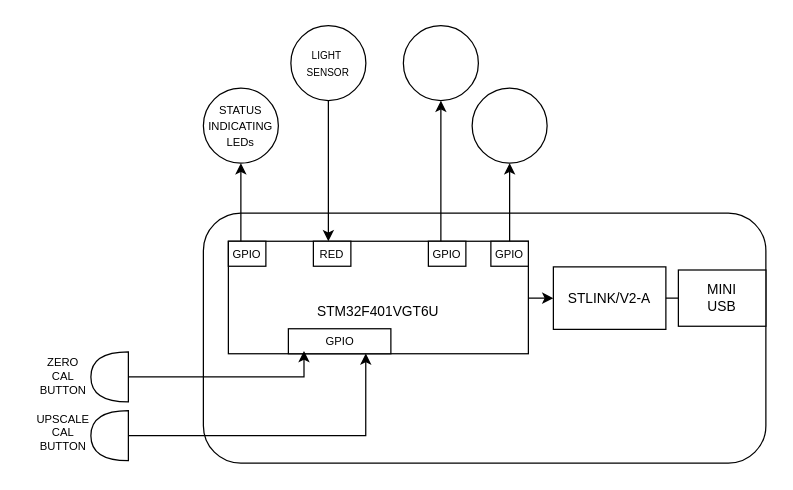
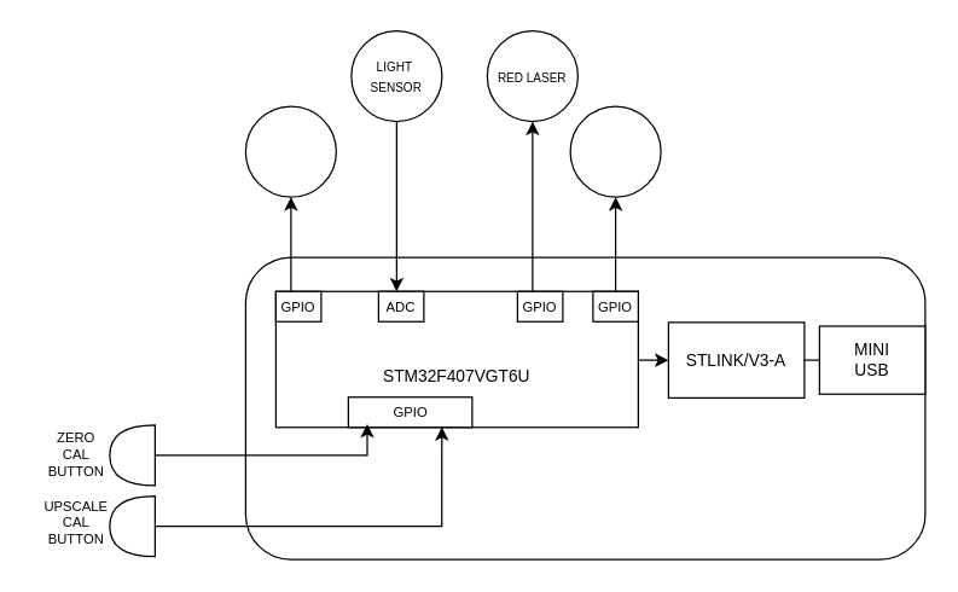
  <mxCell id="0" />
  <mxCell id="1" parent="0" />
  <mxCell id="2" value="" style="rounded=1;whiteSpace=wrap;html=1;" vertex="1" parent="1"><mxGeometry x="162" y="170" width="450" height="200" as="geometry" /></mxCell>
  <mxCell id="3" value="" style="group" vertex="1" connectable="0" parent="1"><mxGeometry x="182" y="192.5" width="255" height="105.5" as="geometry" /></mxCell>
  <mxCell id="4" value="" style="rounded=0;whiteSpace=wrap;html=1;" vertex="1" parent="3"><mxGeometry width="240" height="90" as="geometry" /></mxCell>
- <mxCell id="5" value="&lt;font style=&quot;font-size: 11px&quot;&gt;STM32F401VGT6U&lt;/font&gt;" style="text;html=1;strokeColor=none;fillColor=none;align=center;verticalAlign=middle;whiteSpace=wrap;rounded=0;" vertex="1" parent="3"><mxGeometry x="60" y="29.75" width="120" height="52.75" as="geometry" /></mxCell>
+ <mxCell id="5" value="&lt;font style=&quot;font-size: 11px&quot;&gt;STM32F407VGT6U&lt;/font&gt;" style="text;html=1;strokeColor=none;fillColor=none;align=center;verticalAlign=middle;whiteSpace=wrap;rounded=0;" vertex="1" parent="3"><mxGeometry x="60" y="29.75" width="120" height="52.75" as="geometry" /></mxCell>
  <mxCell id="6" value="" style="endArrow=classic;html=1;rounded=0;fontSize=9;exitX=0.5;exitY=1;exitDx=0;exitDy=0;" edge="1" parent="3" source="35"><mxGeometry width="50" height="50" relative="1" as="geometry"><mxPoint x="80" y="-197.812" as="sourcePoint" /><mxPoint x="80" as="targetPoint" /></mxGeometry></mxCell>
  <mxCell id="7" value="" style="rounded=0;whiteSpace=wrap;html=1;fontSize=9;" vertex="1" parent="3"><mxGeometry width="30" height="20" as="geometry" /></mxCell>
  <mxCell id="8" value="GPIO" style="text;html=1;strokeColor=none;fillColor=none;align=center;verticalAlign=middle;whiteSpace=wrap;rounded=0;fontSize=9;" vertex="1" parent="3"><mxGeometry x="-15" width="60" height="20" as="geometry" /></mxCell>
  <mxCell id="9" value="" style="rounded=0;whiteSpace=wrap;html=1;fontSize=9;" vertex="1" parent="3"><mxGeometry x="210" width="30" height="20" as="geometry" /></mxCell>
  <mxCell id="10" value="" style="rounded=0;whiteSpace=wrap;html=1;fontSize=9;" vertex="1" parent="3"><mxGeometry x="68" width="30" height="20" as="geometry" /></mxCell>
- <mxCell id="11" value="RED" style="text;html=1;strokeColor=none;fillColor=none;align=center;verticalAlign=middle;whiteSpace=wrap;rounded=0;fontSize=9;" vertex="1" parent="3"><mxGeometry x="53" width="60" height="20" as="geometry" /></mxCell>
+ <mxCell id="11" value="ADC" style="text;html=1;strokeColor=none;fillColor=none;align=center;verticalAlign=middle;whiteSpace=wrap;rounded=0;fontSize=9;" vertex="1" parent="3"><mxGeometry x="53" width="60" height="20" as="geometry" /></mxCell>
  <mxCell id="12" value="" style="rounded=0;whiteSpace=wrap;html=1;fontSize=9;" vertex="1" parent="3"><mxGeometry x="160" width="30" height="20" as="geometry" /></mxCell>
  <mxCell id="13" value="GPIO" style="text;html=1;strokeColor=none;fillColor=none;align=center;verticalAlign=middle;whiteSpace=wrap;rounded=0;fontSize=9;" vertex="1" parent="3"><mxGeometry x="145" width="60" height="20" as="geometry" /></mxCell>
  <mxCell id="14" value="GPIO" style="text;html=1;strokeColor=none;fillColor=none;align=center;verticalAlign=middle;whiteSpace=wrap;rounded=0;fontSize=9;" vertex="1" parent="3"><mxGeometry x="195" width="60" height="20" as="geometry" /></mxCell>
  <mxCell id="15" value="" style="rounded=0;whiteSpace=wrap;html=1;fontSize=9;" vertex="1" parent="3"><mxGeometry x="48" y="70" width="82" height="20" as="geometry" /></mxCell>
  <mxCell id="16" value="GPIO" style="text;html=1;strokeColor=none;fillColor=none;align=center;verticalAlign=middle;whiteSpace=wrap;rounded=0;fontSize=9;" vertex="1" parent="3"><mxGeometry x="35.5" y="65" width="107" height="30" as="geometry" /></mxCell>
  <mxCell id="17" value="" style="group" vertex="1" connectable="0" parent="1"><mxGeometry x="442" y="213" width="90" height="50" as="geometry" /></mxCell>
  <mxCell id="18" value="" style="rounded=0;whiteSpace=wrap;html=1;fontSize=11;" vertex="1" parent="17"><mxGeometry width="90" height="50" as="geometry" /></mxCell>
- <mxCell id="19" value="STLINK/V2-A" style="text;html=1;strokeColor=none;fillColor=none;align=center;verticalAlign=middle;whiteSpace=wrap;rounded=0;fontSize=11;" vertex="1" parent="17"><mxGeometry x="10" y="10" width="70" height="30" as="geometry" /></mxCell>
+ <mxCell id="19" value="STLINK/V3-A" style="text;html=1;strokeColor=none;fillColor=none;align=center;verticalAlign=middle;whiteSpace=wrap;rounded=0;fontSize=11;" vertex="1" parent="17"><mxGeometry x="10" y="10" width="70" height="30" as="geometry" /></mxCell>
  <mxCell id="20" value="" style="group" vertex="1" connectable="0" parent="1"><mxGeometry x="542" y="215.5" width="70" height="45" as="geometry" /></mxCell>
  <mxCell id="21" value="" style="rounded=0;whiteSpace=wrap;html=1;fontSize=11;" vertex="1" parent="20"><mxGeometry width="70" height="45" as="geometry" /></mxCell>
  <mxCell id="22" value="MINI&lt;br&gt;USB" style="text;html=1;strokeColor=none;fillColor=none;align=center;verticalAlign=middle;whiteSpace=wrap;rounded=0;fontSize=11;" vertex="1" parent="20"><mxGeometry x="5" y="7.5" width="60" height="30" as="geometry" /></mxCell>
  <mxCell id="23" value="" style="endArrow=none;html=1;rounded=0;fontSize=11;exitX=1;exitY=0.5;exitDx=0;exitDy=0;" edge="1" parent="1" source="18"><mxGeometry width="50" height="50" relative="1" as="geometry"><mxPoint x="332" y="403" as="sourcePoint" /><mxPoint x="542" y="238" as="targetPoint" /><Array as="points" /></mxGeometry></mxCell>
  <mxCell id="24" value="" style="edgeStyle=orthogonalEdgeStyle;rounded=0;orthogonalLoop=1;jettySize=auto;html=1;fontSize=11;" edge="1" parent="1" source="4" target="28"><mxGeometry relative="1" as="geometry"><Array as="points"><mxPoint x="352" y="140" /><mxPoint x="352" y="140" /></Array></mxGeometry></mxCell>
  <mxCell id="25" value="" style="endArrow=classic;html=1;rounded=0;fontSize=8;" edge="1" parent="1"><mxGeometry width="50" height="50" relative="1" as="geometry"><mxPoint x="407" y="192.5" as="sourcePoint" /><mxPoint x="407" y="130" as="targetPoint" /></mxGeometry></mxCell>
  <mxCell id="26" value="" style="group" vertex="1" connectable="0" parent="1"><mxGeometry x="322" y="20" width="60" height="60" as="geometry" /></mxCell>
  <mxCell id="27" value="" style="group" vertex="1" connectable="0" parent="26"><mxGeometry width="60" height="60" as="geometry" /></mxCell>
  <mxCell id="28" value="" style="ellipse;whiteSpace=wrap;html=1;rounded=0;" vertex="1" parent="27"><mxGeometry width="60" height="60" as="geometry" /></mxCell>
+ <mxCell id="29" value="&lt;span style=&quot;font-size: 8px&quot;&gt;RED LASER&lt;/span&gt;" style="text;html=1;strokeColor=none;fillColor=none;align=center;verticalAlign=middle;whiteSpace=wrap;rounded=0;fontSize=11;" vertex="1" parent="27"><mxGeometry y="15" width="60" height="30" as="geometry" /></mxCell>
  <mxCell id="30" value="" style="group" vertex="1" connectable="0" parent="1"><mxGeometry x="377" y="70" width="60" height="60" as="geometry" /></mxCell>
  <mxCell id="31" value="" style="ellipse;whiteSpace=wrap;html=1;rounded=0;" vertex="1" parent="30"><mxGeometry width="60" height="60" as="geometry" /></mxCell>
  <mxCell id="32" value="" style="group" vertex="1" connectable="0" parent="1"><mxGeometry x="252" y="20" width="60" height="100" as="geometry" /></mxCell>
  <mxCell id="33" value="" style="group" vertex="1" connectable="0" parent="32"><mxGeometry x="-20" width="60" height="60" as="geometry" /></mxCell>
  <mxCell id="34" value="" style="group" vertex="1" connectable="0" parent="33"><mxGeometry width="60" height="60" as="geometry" /></mxCell>
  <mxCell id="35" value="" style="ellipse;whiteSpace=wrap;html=1;rounded=0;" vertex="1" parent="34"><mxGeometry width="60" height="60" as="geometry" /></mxCell>
  <mxCell id="36" value="&lt;span style=&quot;font-size: 8px&quot;&gt;LIGHT&amp;nbsp;&lt;br&gt;SENSOR&lt;br&gt;&lt;/span&gt;" style="text;html=1;strokeColor=none;fillColor=none;align=center;verticalAlign=middle;whiteSpace=wrap;rounded=0;fontSize=11;" vertex="1" parent="34"><mxGeometry y="15" width="60" height="30" as="geometry" /></mxCell>
  <mxCell id="37" value="" style="endArrow=classic;html=1;rounded=0;fontSize=8;" edge="1" parent="1"><mxGeometry width="50" height="50" relative="1" as="geometry"><mxPoint x="192" y="192.5" as="sourcePoint" /><mxPoint x="192" y="130" as="targetPoint" /></mxGeometry></mxCell>
  <mxCell id="38" value="" style="group" vertex="1" connectable="0" parent="1"><mxGeometry x="162" y="70" width="60" height="60" as="geometry" /></mxCell>
  <mxCell id="39" value="" style="ellipse;whiteSpace=wrap;html=1;rounded=0;" vertex="1" parent="38"><mxGeometry width="60" height="60" as="geometry" /></mxCell>
- <mxCell id="40" value="&lt;font style=&quot;font-size: 9px&quot;&gt;STATUS&lt;br&gt;INDICATING&lt;br&gt;LEDs&lt;/font&gt;" style="text;html=1;strokeColor=none;fillColor=none;align=center;verticalAlign=middle;whiteSpace=wrap;rounded=0;fontSize=11;" vertex="1" parent="38"><mxGeometry y="15" width="60" height="30" as="geometry" /></mxCell>
  <mxCell id="41" value="" style="edgeStyle=orthogonalEdgeStyle;rounded=0;orthogonalLoop=1;jettySize=auto;html=1;fontSize=9;entryX=0.252;entryY=0.975;entryDx=0;entryDy=0;entryPerimeter=0;" edge="1" parent="1" source="42" target="4"><mxGeometry relative="1" as="geometry"><mxPoint x="242" y="299" as="targetPoint" /><Array as="points"><mxPoint x="242" y="301" /></Array></mxGeometry></mxCell>
  <mxCell id="42" value="" style="shape=or;whiteSpace=wrap;html=1;fontSize=9;rotation=-180;" vertex="1" parent="1"><mxGeometry x="72" y="281" width="30" height="40" as="geometry" /></mxCell>
  <mxCell id="43" value="" style="edgeStyle=orthogonalEdgeStyle;rounded=0;orthogonalLoop=1;jettySize=auto;html=1;fontSize=9;exitX=0;exitY=0.5;exitDx=0;exitDy=0;exitPerimeter=0;entryX=0.458;entryY=0.997;entryDx=0;entryDy=0;entryPerimeter=0;" edge="1" parent="1" source="44" target="4"><mxGeometry relative="1" as="geometry"><mxPoint x="292.16" y="299.226" as="targetPoint" /><Array as="points"><mxPoint x="292" y="348" /></Array></mxGeometry></mxCell>
  <mxCell id="44" value="" style="shape=or;whiteSpace=wrap;html=1;fontSize=9;rotation=-180;" vertex="1" parent="1"><mxGeometry x="72" y="328" width="30" height="40" as="geometry" /></mxCell>
  <mxCell id="45" value="ZERO&lt;br&gt;CAL&lt;br&gt;BUTTON" style="text;html=1;strokeColor=none;fillColor=none;align=center;verticalAlign=middle;whiteSpace=wrap;rounded=0;fontSize=9;" vertex="1" parent="1"><mxGeometry x="20" y="286" width="60" height="30" as="geometry" /></mxCell>
  <mxCell id="46" value="UPSCALE&lt;br&gt;CAL&lt;br&gt;BUTTON" style="text;html=1;strokeColor=none;fillColor=none;align=center;verticalAlign=middle;whiteSpace=wrap;rounded=0;fontSize=9;" vertex="1" parent="1"><mxGeometry x="20" y="331" width="60" height="30" as="geometry" /></mxCell>
  <mxCell id="47" value="" style="edgeStyle=orthogonalEdgeStyle;rounded=0;orthogonalLoop=1;jettySize=auto;html=1;fontSize=9;" edge="1" parent="1" source="4"><mxGeometry relative="1" as="geometry"><mxPoint x="442" y="238" as="targetPoint" /><Array as="points"><mxPoint x="442" y="238" /></Array></mxGeometry></mxCell>
